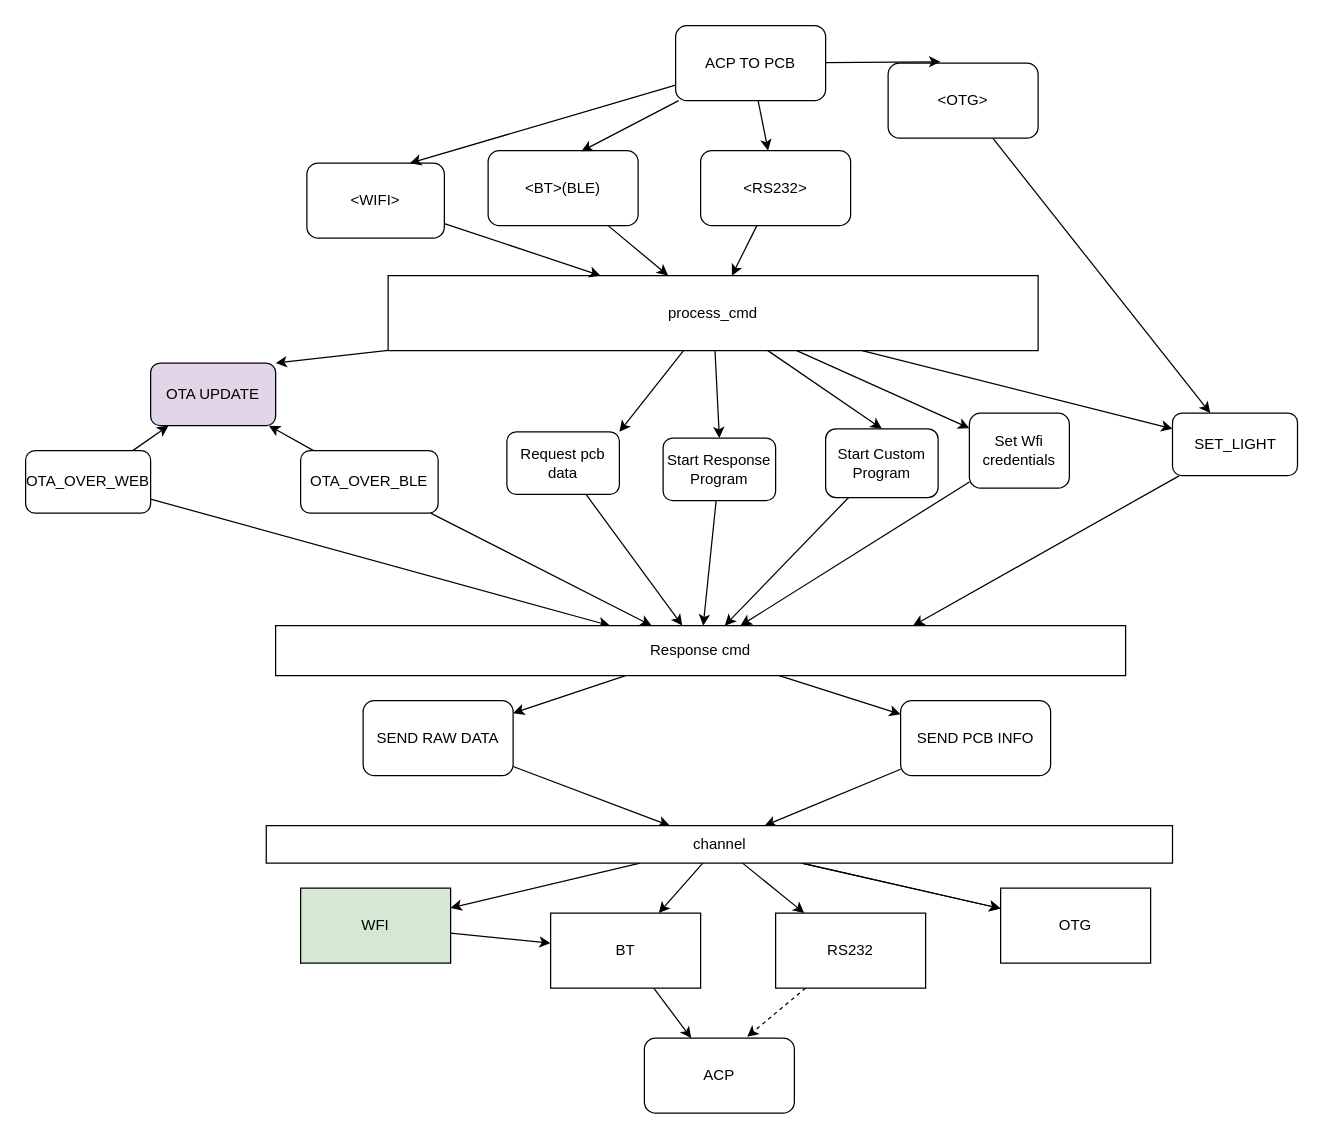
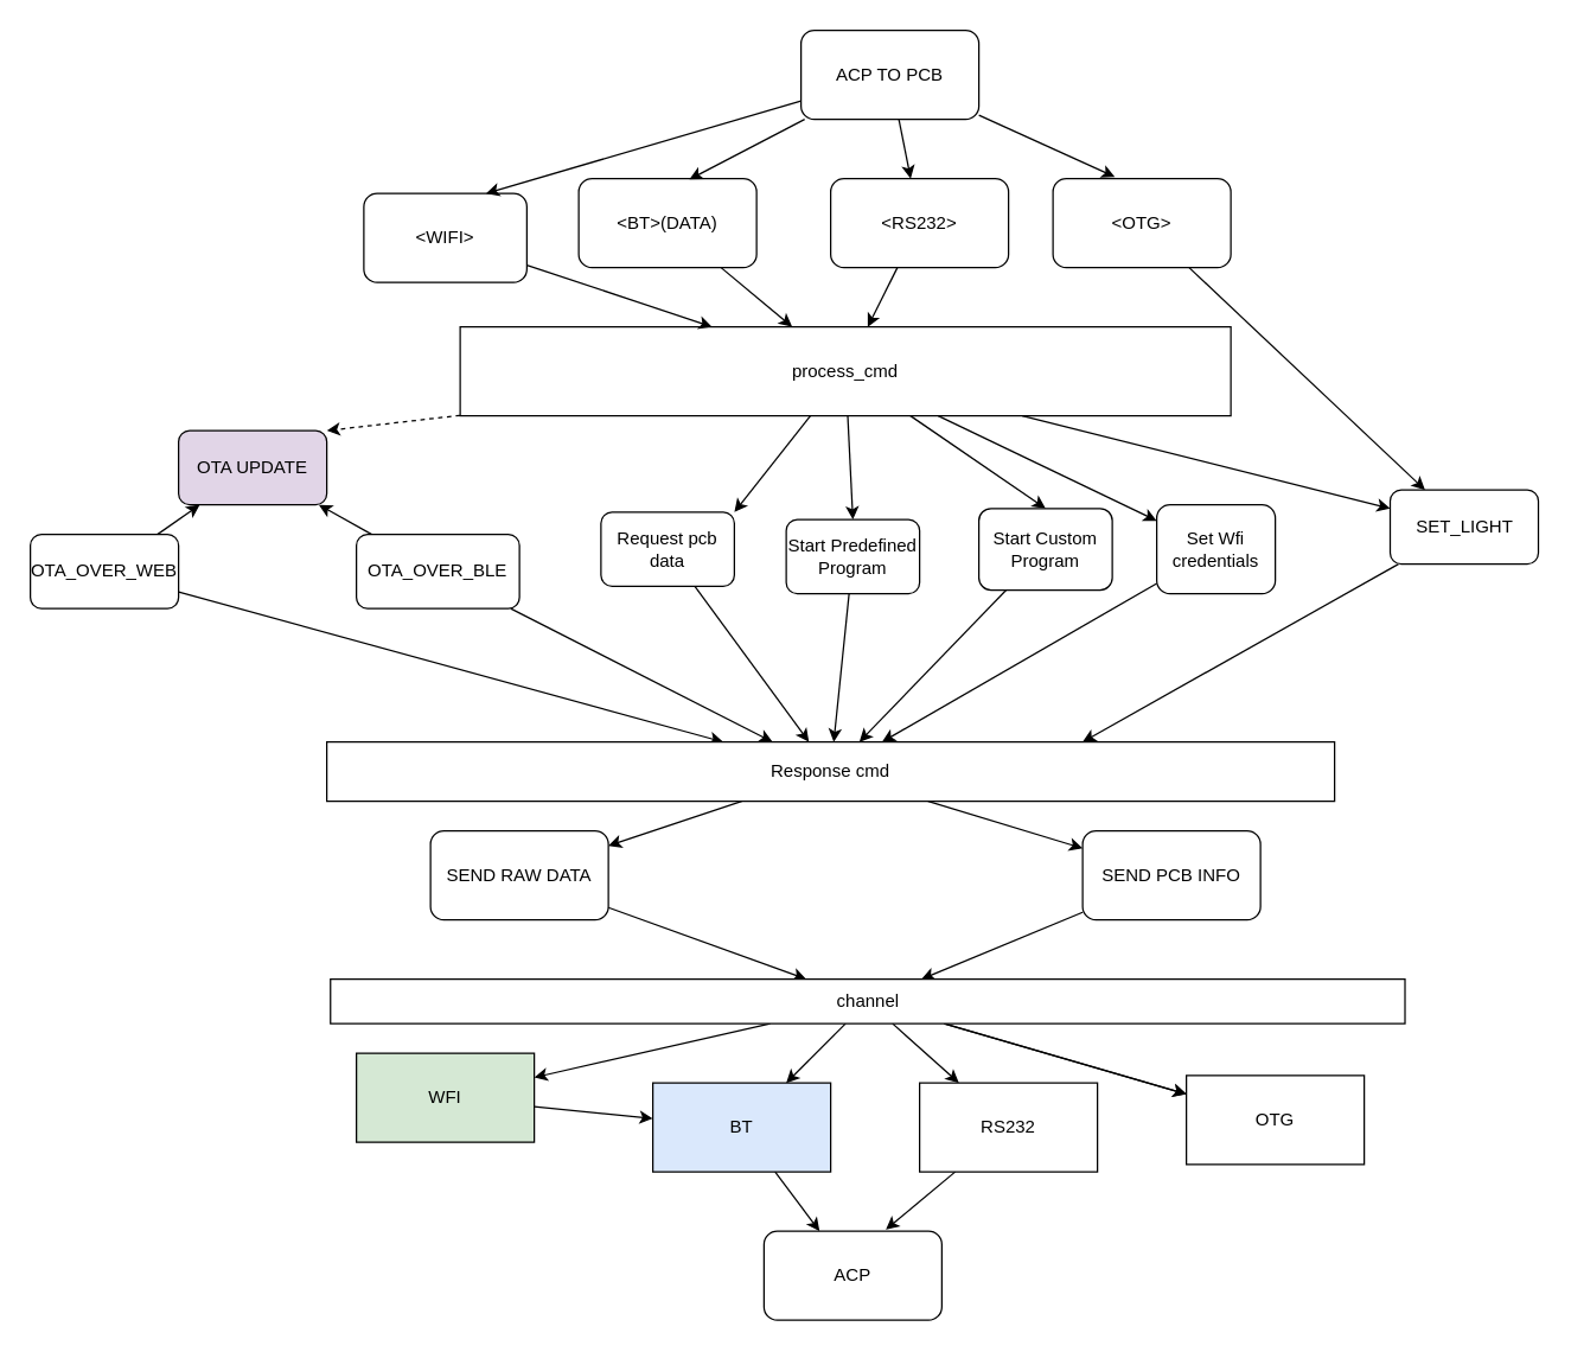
  <mxCell id="0" />
  <mxCell id="1" parent="0" />
- <mxCell id="2" style="edgeStyle=none;html=1;entryX=1;entryY=0;entryDx=0;entryDy=0;" edge="1" parent="1" source="8" target="17"><mxGeometry relative="1" as="geometry" /></mxCell>
+ <mxCell id="2" style="edgeStyle=none;html=1;entryX=1;entryY=0;entryDx=0;entryDy=0;dashed=1;" edge="1" parent="1" source="8" target="17"><mxGeometry relative="1" as="geometry" /></mxCell>
  <mxCell id="3" style="edgeStyle=none;html=1;entryX=1;entryY=0;entryDx=0;entryDy=0;" edge="1" parent="1" source="8" target="25"><mxGeometry relative="1" as="geometry" /></mxCell>
  <mxCell id="4" style="edgeStyle=none;html=1;entryX=0.5;entryY=0;entryDx=0;entryDy=0;" edge="1" parent="1" source="8" target="27"><mxGeometry relative="1" as="geometry" /></mxCell>
  <mxCell id="5" style="edgeStyle=none;html=1;entryX=0.5;entryY=0;entryDx=0;entryDy=0;" edge="1" parent="1" source="8" target="29"><mxGeometry relative="1" as="geometry" /></mxCell>
  <mxCell id="6" style="edgeStyle=none;html=1;" edge="1" parent="1" source="8" target="31"><mxGeometry relative="1" as="geometry" /></mxCell>
  <mxCell id="7" style="edgeStyle=none;html=1;entryX=0;entryY=0.25;entryDx=0;entryDy=0;" edge="1" parent="1" source="8" target="33"><mxGeometry relative="1" as="geometry" /></mxCell>
  <mxCell id="8" value="process_cmd" style="rounded=0;whiteSpace=wrap;html=1;" vertex="1" parent="1"><mxGeometry x="310" y="220" width="520" height="60" as="geometry" /></mxCell>
  <mxCell id="9" value="" style="edgeStyle=none;html=1;" edge="1" parent="1" source="10" target="8"><mxGeometry relative="1" as="geometry" /></mxCell>
  <mxCell id="10" value="&amp;lt;WIFI&amp;gt;" style="rounded=1;whiteSpace=wrap;html=1;" vertex="1" parent="1"><mxGeometry x="245" y="130" width="110" height="60" as="geometry" /></mxCell>
  <mxCell id="11" value="" style="edgeStyle=none;html=1;" edge="1" parent="1" source="12" target="8"><mxGeometry relative="1" as="geometry" /></mxCell>
- <mxCell id="12" value="&amp;lt;BT&amp;gt;(BLE)" style="rounded=1;whiteSpace=wrap;html=1;" vertex="1" parent="1"><mxGeometry x="390" y="120" width="120" height="60" as="geometry" /></mxCell>
+ <mxCell id="12" value="&amp;lt;BT&amp;gt;(DATA)" style="rounded=1;whiteSpace=wrap;html=1;" vertex="1" parent="1"><mxGeometry x="390" y="120" width="120" height="60" as="geometry" /></mxCell>
  <mxCell id="13" value="" style="edgeStyle=none;html=1;" edge="1" parent="1" source="14" target="8"><mxGeometry relative="1" as="geometry" /></mxCell>
  <mxCell id="14" value="&amp;lt;RS232&amp;gt;" style="rounded=1;whiteSpace=wrap;html=1;" vertex="1" parent="1"><mxGeometry x="560" y="120" width="120" height="60" as="geometry" /></mxCell>
  <mxCell id="15" value="" style="edgeStyle=none;html=1;" edge="1" parent="1" source="16" target="33"><mxGeometry relative="1" as="geometry" /></mxCell>
- <mxCell id="16" value="&amp;lt;OTG&amp;gt;" style="rounded=1;whiteSpace=wrap;html=1;" vertex="1" parent="1"><mxGeometry x="710" y="50" width="120" height="60" as="geometry" /></mxCell>
+ <mxCell id="16" value="&amp;lt;OTG&amp;gt;" style="rounded=1;whiteSpace=wrap;html=1;" vertex="1" parent="1"><mxGeometry x="710" y="120" width="120" height="60" as="geometry" /></mxCell>
  <mxCell id="17" value="OTA UPDATE" style="rounded=1;whiteSpace=wrap;html=1;fillColor=#e1d5e7;" vertex="1" parent="1"><mxGeometry x="120" y="290" width="100" height="50" as="geometry" /></mxCell>
  <mxCell id="18" value="" style="edgeStyle=none;html=1;" edge="1" parent="1" source="20" target="17"><mxGeometry relative="1" as="geometry" /></mxCell>
  <mxCell id="19" value="" style="edgeStyle=none;html=1;" edge="1" parent="1" source="20" target="36"><mxGeometry relative="1" as="geometry" /></mxCell>
  <mxCell id="20" value="OTA_OVER_WEB" style="rounded=1;whiteSpace=wrap;html=1;" vertex="1" parent="1"><mxGeometry x="20" y="360" width="100" height="50" as="geometry" /></mxCell>
  <mxCell id="21" value="" style="edgeStyle=none;html=1;" edge="1" parent="1" source="23" target="17"><mxGeometry relative="1" as="geometry" /></mxCell>
  <mxCell id="22" value="" style="edgeStyle=none;html=1;" edge="1" parent="1" source="23" target="36"><mxGeometry relative="1" as="geometry" /></mxCell>
  <mxCell id="23" value="OTA_OVER_BLE" style="rounded=1;whiteSpace=wrap;html=1;" vertex="1" parent="1"><mxGeometry x="240" y="360" width="110" height="50" as="geometry" /></mxCell>
  <mxCell id="24" style="edgeStyle=none;html=1;" edge="1" parent="1" source="25" target="36"><mxGeometry relative="1" as="geometry" /></mxCell>
  <mxCell id="25" value="Request pcb data" style="rounded=1;whiteSpace=wrap;html=1;" vertex="1" parent="1"><mxGeometry x="405" y="345" width="90" height="50" as="geometry" /></mxCell>
  <mxCell id="26" value="" style="edgeStyle=none;html=1;" edge="1" parent="1" source="27" target="36"><mxGeometry relative="1" as="geometry" /></mxCell>
- <mxCell id="27" value="Start Response Program" style="rounded=1;whiteSpace=wrap;html=1;" vertex="1" parent="1"><mxGeometry x="530" y="350" width="90" height="50" as="geometry" /></mxCell>
+ <mxCell id="27" value="Start Predefined Program" style="rounded=1;whiteSpace=wrap;html=1;" vertex="1" parent="1"><mxGeometry x="530" y="350" width="90" height="50" as="geometry" /></mxCell>
  <mxCell id="28" value="" style="edgeStyle=none;html=1;" edge="1" parent="1" source="29" target="36"><mxGeometry relative="1" as="geometry" /></mxCell>
  <mxCell id="29" value="Start Custom Program" style="rounded=1;whiteSpace=wrap;html=1;" vertex="1" parent="1"><mxGeometry x="660" y="342.5" width="90" height="55" as="geometry" /></mxCell>
  <mxCell id="30" value="" style="edgeStyle=none;html=1;" edge="1" parent="1" source="31" target="36"><mxGeometry relative="1" as="geometry" /></mxCell>
- <mxCell id="31" value="Set Wfi credentials" style="rounded=1;whiteSpace=wrap;html=1;" vertex="1" parent="1"><mxGeometry x="775" y="330" width="80" height="60" as="geometry" /></mxCell>
+ <mxCell id="31" value="Set Wfi credentials" style="rounded=1;whiteSpace=wrap;html=1;" vertex="1" parent="1"><mxGeometry x="780" y="340" width="80" height="60" as="geometry" /></mxCell>
  <mxCell id="32" style="edgeStyle=none;html=1;entryX=0.75;entryY=0;entryDx=0;entryDy=0;" edge="1" parent="1" source="33" target="36"><mxGeometry relative="1" as="geometry" /></mxCell>
  <mxCell id="33" value="SET_LIGHT" style="rounded=1;whiteSpace=wrap;html=1;" vertex="1" parent="1"><mxGeometry x="937.5" y="330" width="100" height="50" as="geometry" /></mxCell>
  <mxCell id="34" style="edgeStyle=none;html=1;" edge="1" parent="1" source="36"><mxGeometry relative="1" as="geometry"><mxPoint x="410" y="570" as="targetPoint" /></mxGeometry></mxCell>
  <mxCell id="35" value="" style="edgeStyle=none;html=1;" edge="1" parent="1" source="36" target="40"><mxGeometry relative="1" as="geometry" /></mxCell>
  <mxCell id="36" value="Response cmd" style="rounded=0;whiteSpace=wrap;html=1;" vertex="1" parent="1"><mxGeometry x="220" y="500" width="680" height="40" as="geometry" /></mxCell>
  <mxCell id="37" style="edgeStyle=none;html=1;" edge="1" parent="1" source="38" target="46"><mxGeometry relative="1" as="geometry" /></mxCell>
  <mxCell id="38" value="SEND RAW DATA" style="rounded=1;whiteSpace=wrap;html=1;" vertex="1" parent="1"><mxGeometry x="290" y="560" width="120" height="60" as="geometry" /></mxCell>
  <mxCell id="39" style="edgeStyle=none;html=1;" edge="1" parent="1" source="40" target="46"><mxGeometry relative="1" as="geometry" /></mxCell>
- <mxCell id="40" value="SEND PCB INFO" style="rounded=1;whiteSpace=wrap;html=1;" vertex="1" parent="1"><mxGeometry x="720" y="560" width="120" height="60" as="geometry" /></mxCell>
+ <mxCell id="40" value="SEND PCB INFO" style="rounded=1;whiteSpace=wrap;html=1;" vertex="1" parent="1"><mxGeometry x="730" y="560" width="120" height="60" as="geometry" /></mxCell>
  <mxCell id="41" value="" style="edgeStyle=none;html=1;" edge="1" parent="1" source="46" target="48"><mxGeometry relative="1" as="geometry" /></mxCell>
  <mxCell id="42" value="" style="edgeStyle=none;html=1;" edge="1" parent="1" source="46" target="49"><mxGeometry relative="1" as="geometry" /></mxCell>
  <mxCell id="43" value="" style="edgeStyle=none;html=1;" edge="1" parent="1" source="46" target="49"><mxGeometry relative="1" as="geometry" /></mxCell>
  <mxCell id="44" value="" style="edgeStyle=none;html=1;" edge="1" parent="1" source="46" target="51"><mxGeometry relative="1" as="geometry" /></mxCell>
  <mxCell id="45" style="edgeStyle=none;html=1;" edge="1" parent="1" source="46" target="53"><mxGeometry relative="1" as="geometry"><mxPoint x="640" y="730" as="targetPoint" /></mxGeometry></mxCell>
- <mxCell id="46" value="channel" style="rounded=0;whiteSpace=wrap;html=1;" vertex="1" parent="1"><mxGeometry x="212.5" y="660" width="725" height="30" as="geometry" /></mxCell>
+ <mxCell id="46" value="channel" style="rounded=0;whiteSpace=wrap;html=1;" vertex="1" parent="1"><mxGeometry x="222.5" y="660" width="725" height="30" as="geometry" /></mxCell>
  <mxCell id="47" style="edgeStyle=none;html=1;" edge="1" parent="1" source="48" target="51"><mxGeometry relative="1" as="geometry" /></mxCell>
  <mxCell id="48" value="WFI" style="whiteSpace=wrap;html=1;rounded=0;fillColor=#d5e8d4;" vertex="1" parent="1"><mxGeometry x="240" y="710" width="120" height="60" as="geometry" /></mxCell>
- <mxCell id="49" value="OTG" style="whiteSpace=wrap;html=1;rounded=0;" vertex="1" parent="1"><mxGeometry x="800" y="710" width="120" height="60" as="geometry" /></mxCell>
+ <mxCell id="49" value="OTG" style="whiteSpace=wrap;html=1;rounded=0;" vertex="1" parent="1"><mxGeometry x="800" y="725" width="120" height="60" as="geometry" /></mxCell>
  <mxCell id="50" style="edgeStyle=none;html=1;" edge="1" parent="1" source="51" target="54"><mxGeometry relative="1" as="geometry" /></mxCell>
- <mxCell id="51" value="BT" style="whiteSpace=wrap;html=1;rounded=0;" vertex="1" parent="1"><mxGeometry x="440" y="730" width="120" height="60" as="geometry" /></mxCell>
- <mxCell id="52" style="edgeStyle=none;html=1;entryX=0.685;entryY=-0.017;entryDx=0;entryDy=0;entryPerimeter=0;dashed=1;" edge="1" parent="1" source="53" target="54"><mxGeometry relative="1" as="geometry" /></mxCell>
+ <mxCell id="51" value="BT" style="whiteSpace=wrap;html=1;rounded=0;fillColor=#dae8fc;" vertex="1" parent="1"><mxGeometry x="440" y="730" width="120" height="60" as="geometry" /></mxCell>
+ <mxCell id="52" style="edgeStyle=none;html=1;entryX=0.685;entryY=-0.017;entryDx=0;entryDy=0;entryPerimeter=0;" edge="1" parent="1" source="53" target="54"><mxGeometry relative="1" as="geometry" /></mxCell>
  <mxCell id="53" value="RS232" style="rounded=0;whiteSpace=wrap;html=1;" vertex="1" parent="1"><mxGeometry x="620" y="730" width="120" height="60" as="geometry" /></mxCell>
  <mxCell id="54" value="ACP" style="rounded=1;whiteSpace=wrap;html=1;" vertex="1" parent="1"><mxGeometry x="515" y="830" width="120" height="60" as="geometry" /></mxCell>
  <mxCell id="55" style="edgeStyle=none;html=1;" edge="1" parent="1" source="59" target="14"><mxGeometry relative="1" as="geometry" /></mxCell>
  <mxCell id="56" style="edgeStyle=none;html=1;entryX=0.348;entryY=-0.019;entryDx=0;entryDy=0;entryPerimeter=0;" edge="1" parent="1" source="59" target="16"><mxGeometry relative="1" as="geometry" /></mxCell>
  <mxCell id="57" style="edgeStyle=none;html=1;entryX=0.622;entryY=0.009;entryDx=0;entryDy=0;entryPerimeter=0;" edge="1" parent="1" source="59" target="12"><mxGeometry relative="1" as="geometry" /></mxCell>
  <mxCell id="58" style="edgeStyle=none;html=1;entryX=0.75;entryY=0;entryDx=0;entryDy=0;" edge="1" parent="1" source="59" target="10"><mxGeometry relative="1" as="geometry" /></mxCell>
  <mxCell id="59" value="ACP TO PCB" style="rounded=1;whiteSpace=wrap;html=1;" vertex="1" parent="1"><mxGeometry x="540" y="20" width="120" height="60" as="geometry" /></mxCell>
